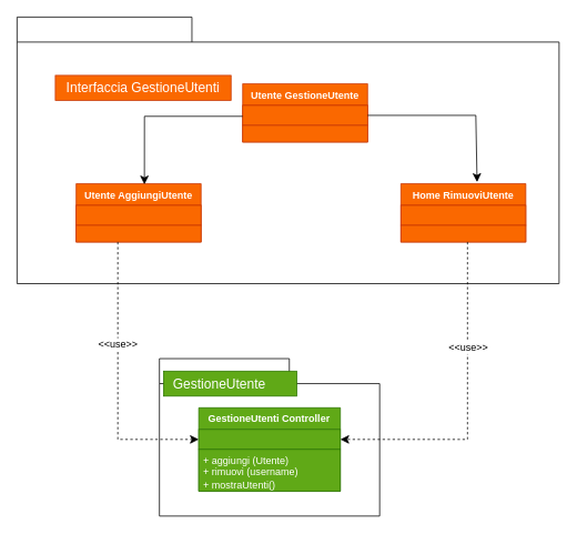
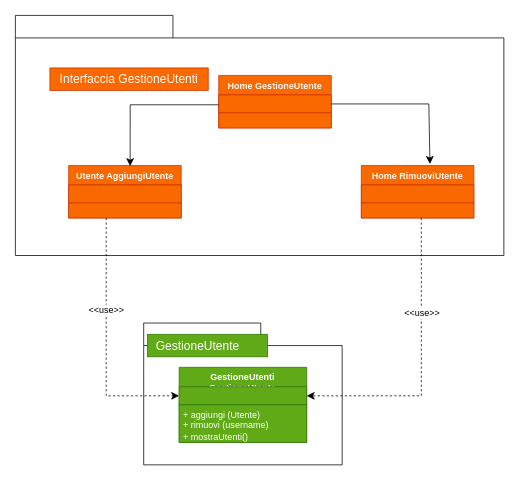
  <mxCell id="0" />
  <mxCell id="1" parent="0" />
  <mxCell id="2" value="" style="shape=folder;fontStyle=1;spacingTop=10;tabWidth=210;tabHeight=30;tabPosition=left;html=1;whiteSpace=wrap;" parent="1" vertex="1"><mxGeometry x="20" y="20" width="651" height="320" as="geometry" /></mxCell>
  <mxCell id="3" value="&lt;font color=&quot;#ffffff&quot;&gt;Interfaccia GestioneUtenti&lt;/font&gt;" style="text;strokeColor=#C73500;fillColor=#fa6800;html=1;align=center;verticalAlign=middle;whiteSpace=wrap;rounded=0;fontSize=16;fontColor=#000000;" parent="1" vertex="1"><mxGeometry x="66" y="90" width="211" height="30" as="geometry" /></mxCell>
  <mxCell id="4" style="edgeStyle=none;curved=1;rounded=0;orthogonalLoop=1;jettySize=auto;html=1;exitX=0.5;exitY=0;exitDx=0;exitDy=0;fontSize=12;startSize=8;endSize=8;" parent="1" edge="1"><mxGeometry relative="1" as="geometry"><mxPoint x="435" y="104" as="sourcePoint" /><mxPoint x="435" y="104" as="targetPoint" /></mxGeometry></mxCell>
  <mxCell id="5" value="" style="shape=folder;fontStyle=1;spacingTop=10;tabWidth=156;tabHeight=30;tabPosition=left;html=1;whiteSpace=wrap;" vertex="1" parent="1"><mxGeometry x="191" y="430" width="264.5" height="189" as="geometry" /></mxCell>
  <mxCell id="6" value="GestioneUtente&amp;nbsp;&amp;nbsp;&amp;nbsp;&amp;nbsp;&amp;nbsp;&amp;nbsp; " style="text;html=1;align=center;verticalAlign=middle;resizable=0;points=[];autosize=1;fontSize=16;fillColor=#60a917;fontColor=#ffffff;strokeColor=#2D7600;" vertex="1" parent="1"><mxGeometry x="196" y="445" width="160" height="30" as="geometry" /></mxCell>
  <mxCell id="7" value="&lt;font color=&quot;#ffffff&quot;&gt;Utente AggiungiUtente&lt;/font&gt;" style="swimlane;fontStyle=1;align=center;verticalAlign=top;childLayout=stackLayout;horizontal=1;startSize=26;horizontalStack=0;resizeParent=1;resizeParentMax=0;resizeLast=0;collapsible=1;marginBottom=0;whiteSpace=wrap;html=1;fillColor=#fa6800;fontColor=#000000;strokeColor=#C73500;" vertex="1" parent="1"><mxGeometry x="91" y="220" width="150" height="70" as="geometry" /></mxCell>
  <mxCell id="8" value="" style="text;strokeColor=#C73500;fillColor=#fa6800;align=left;verticalAlign=top;spacingLeft=4;spacingRight=4;overflow=hidden;rotatable=0;points=[[0,0.5],[1,0.5]];portConstraint=eastwest;whiteSpace=wrap;html=1;fontColor=#000000;" vertex="1" parent="7"><mxGeometry y="26" width="150" height="24" as="geometry" /></mxCell>
  <mxCell id="9" value="" style="line;strokeWidth=1;fillColor=#fa6800;align=left;verticalAlign=middle;spacingTop=-1;spacingLeft=3;spacingRight=3;rotatable=0;labelPosition=right;points=[];portConstraint=eastwest;strokeColor=#FF8000;fontColor=#000000;" vertex="1" parent="7"><mxGeometry y="50" width="150" as="geometry" /></mxCell>
  <mxCell id="10" value="&lt;div&gt;&lt;br&gt;&lt;/div&gt;&lt;div&gt;&lt;br&gt;&lt;/div&gt;" style="text;strokeColor=#C73500;fillColor=#fa6800;align=left;verticalAlign=top;spacingLeft=4;spacingRight=4;overflow=hidden;rotatable=0;points=[[0,0.5],[1,0.5]];portConstraint=eastwest;whiteSpace=wrap;html=1;fontColor=#000000;" vertex="1" parent="7"><mxGeometry y="50" width="150" height="20" as="geometry" /></mxCell>
  <mxCell id="11" value="&lt;font color=&quot;#ffffff&quot;&gt;Home RimuoviUtente&lt;/font&gt;" style="swimlane;fontStyle=1;align=center;verticalAlign=top;childLayout=stackLayout;horizontal=1;startSize=26;horizontalStack=0;resizeParent=1;resizeParentMax=0;resizeLast=0;collapsible=1;marginBottom=0;whiteSpace=wrap;html=1;fillColor=#fa6800;fontColor=#000000;strokeColor=#C73500;" vertex="1" parent="1"><mxGeometry x="481" y="220" width="150" height="70" as="geometry" /></mxCell>
  <mxCell id="12" value="" style="text;strokeColor=#C73500;fillColor=#fa6800;align=left;verticalAlign=top;spacingLeft=4;spacingRight=4;overflow=hidden;rotatable=0;points=[[0,0.5],[1,0.5]];portConstraint=eastwest;whiteSpace=wrap;html=1;fontColor=#000000;" vertex="1" parent="11"><mxGeometry y="26" width="150" height="24" as="geometry" /></mxCell>
  <mxCell id="13" value="" style="line;strokeWidth=1;fillColor=#fa6800;align=left;verticalAlign=middle;spacingTop=-1;spacingLeft=3;spacingRight=3;rotatable=0;labelPosition=right;points=[];portConstraint=eastwest;strokeColor=#FF8000;fontColor=#000000;" vertex="1" parent="11"><mxGeometry y="50" width="150" as="geometry" /></mxCell>
  <mxCell id="14" value="&lt;div&gt;&lt;br&gt;&lt;/div&gt;&lt;div&gt;&lt;br&gt;&lt;/div&gt;" style="text;strokeColor=#C73500;fillColor=#fa6800;align=left;verticalAlign=top;spacingLeft=4;spacingRight=4;overflow=hidden;rotatable=0;points=[[0,0.5],[1,0.5]];portConstraint=eastwest;whiteSpace=wrap;html=1;fontColor=#000000;" vertex="1" parent="11"><mxGeometry y="50" width="150" height="20" as="geometry" /></mxCell>
- <mxCell id="15" value="&lt;font color=&quot;#ffffff&quot;&gt;Utente GestioneUtente&lt;br&gt;&lt;/font&gt;" style="swimlane;fontStyle=1;align=center;verticalAlign=top;childLayout=stackLayout;horizontal=1;startSize=26;horizontalStack=0;resizeParent=1;resizeParentMax=0;resizeLast=0;collapsible=1;marginBottom=0;whiteSpace=wrap;html=1;fillColor=#fa6800;fontColor=#000000;strokeColor=#C73500;" vertex="1" parent="1"><mxGeometry x="291" y="100" width="150" height="70" as="geometry" /></mxCell>
+ <mxCell id="15" value="&lt;font color=&quot;#ffffff&quot;&gt;Home GestioneUtente&lt;br&gt;&lt;/font&gt;" style="swimlane;fontStyle=1;align=center;verticalAlign=top;childLayout=stackLayout;horizontal=1;startSize=26;horizontalStack=0;resizeParent=1;resizeParentMax=0;resizeLast=0;collapsible=1;marginBottom=0;whiteSpace=wrap;html=1;fillColor=#fa6800;fontColor=#000000;strokeColor=#C73500;" vertex="1" parent="1"><mxGeometry x="291" y="100" width="150" height="70" as="geometry" /></mxCell>
  <mxCell id="16" value="" style="text;strokeColor=#C73500;fillColor=#fa6800;align=left;verticalAlign=top;spacingLeft=4;spacingRight=4;overflow=hidden;rotatable=0;points=[[0,0.5],[1,0.5]];portConstraint=eastwest;whiteSpace=wrap;html=1;fontColor=#000000;" vertex="1" parent="15"><mxGeometry y="26" width="150" height="24" as="geometry" /></mxCell>
  <mxCell id="17" value="" style="line;strokeWidth=1;fillColor=#fa6800;align=left;verticalAlign=middle;spacingTop=-1;spacingLeft=3;spacingRight=3;rotatable=0;labelPosition=right;points=[];portConstraint=eastwest;strokeColor=#FF8000;fontColor=#000000;" vertex="1" parent="15"><mxGeometry y="50" width="150" as="geometry" /></mxCell>
  <mxCell id="18" value="&lt;div&gt;&lt;br&gt;&lt;/div&gt;&lt;div&gt;&lt;br&gt;&lt;/div&gt;" style="text;strokeColor=#C73500;fillColor=#fa6800;align=left;verticalAlign=top;spacingLeft=4;spacingRight=4;overflow=hidden;rotatable=0;points=[[0,0.5],[1,0.5]];portConstraint=eastwest;whiteSpace=wrap;html=1;fontColor=#000000;" vertex="1" parent="15"><mxGeometry y="50" width="150" height="20" as="geometry" /></mxCell>
- <mxCell id="19" value="&lt;font color=&quot;#ffffff&quot;&gt;GestioneUtenti Controller&lt;br&gt;&lt;/font&gt;" style="swimlane;fontStyle=1;align=center;verticalAlign=top;childLayout=stackLayout;horizontal=1;startSize=26;horizontalStack=0;resizeParent=1;resizeParentMax=0;resizeLast=0;collapsible=1;marginBottom=0;whiteSpace=wrap;html=1;fillColor=#60a917;fontColor=#ffffff;strokeColor=#2D7600;" vertex="1" parent="1"><mxGeometry x="238.25" y="489" width="170" height="100" as="geometry" /></mxCell>
+ <mxCell id="19" value="&lt;font color=&quot;#ffffff&quot;&gt;GestioneUtenti GestioneUtente&lt;br&gt;&lt;/font&gt;" style="swimlane;fontStyle=1;align=center;verticalAlign=top;childLayout=stackLayout;horizontal=1;startSize=26;horizontalStack=0;resizeParent=1;resizeParentMax=0;resizeLast=0;collapsible=1;marginBottom=0;whiteSpace=wrap;html=1;fillColor=#60a917;fontColor=#ffffff;strokeColor=#2D7600;" vertex="1" parent="1"><mxGeometry x="238.25" y="489" width="170" height="100" as="geometry" /></mxCell>
  <mxCell id="20" value="" style="text;strokeColor=#2D7600;fillColor=#60a917;align=left;verticalAlign=top;spacingLeft=4;spacingRight=4;overflow=hidden;rotatable=0;points=[[0,0.5],[1,0.5]];portConstraint=eastwest;whiteSpace=wrap;html=1;fontColor=#ffffff;" vertex="1" parent="19"><mxGeometry y="26" width="170" height="24" as="geometry" /></mxCell>
  <mxCell id="21" value="" style="line;strokeWidth=1;fillColor=#fa6800;align=left;verticalAlign=middle;spacingTop=-1;spacingLeft=3;spacingRight=3;rotatable=0;labelPosition=right;points=[];portConstraint=eastwest;strokeColor=#FF8000;fontColor=#000000;" vertex="1" parent="19"><mxGeometry y="50" width="170" as="geometry" /></mxCell>
  <mxCell id="22" value="&lt;div&gt;+ aggiungi (Utente)&lt;/div&gt;&lt;div&gt;+ rimuovi (username)&lt;/div&gt;&lt;div&gt;+ mostraUtenti()&lt;br&gt;&lt;/div&gt;" style="text;strokeColor=#2D7600;fillColor=#60a917;align=left;verticalAlign=top;spacingLeft=4;spacingRight=4;overflow=hidden;rotatable=0;points=[[0,0.5],[1,0.5]];portConstraint=eastwest;whiteSpace=wrap;html=1;fontColor=#ffffff;" vertex="1" parent="19"><mxGeometry y="50" width="170" height="50" as="geometry" /></mxCell>
  <mxCell id="23" style="edgeStyle=none;curved=0;rounded=0;orthogonalLoop=1;jettySize=auto;html=1;exitX=0.5;exitY=1;exitDx=0;exitDy=0;fontSize=12;startSize=8;endSize=8;entryX=0;entryY=0.25;entryDx=0;entryDy=0;dashed=1;strokeColor=none;" edge="1" parent="1" target="19"><mxGeometry relative="1" as="geometry"><mxPoint x="111" y="290" as="sourcePoint" /><mxPoint x="111" y="609" as="targetPoint" /><Array as="points"><mxPoint x="111" y="510" /></Array></mxGeometry></mxCell>
  <mxCell id="24" style="edgeStyle=none;curved=0;rounded=0;orthogonalLoop=1;jettySize=auto;html=1;exitX=0.5;exitY=1;exitDx=0;exitDy=0;fontSize=12;startSize=8;endSize=8;dashed=1;" edge="1" parent="1" target="20"><mxGeometry relative="1" as="geometry"><mxPoint x="141" y="290" as="sourcePoint" /><mxPoint x="141" y="670" as="targetPoint" /><Array as="points"><mxPoint x="141" y="527" /></Array></mxGeometry></mxCell>
  <mxCell id="25" value="&amp;lt;&amp;lt;use&amp;gt;&amp;gt;" style="edgeLabel;html=1;align=center;verticalAlign=middle;resizable=0;points=[];fontSize=12;" vertex="1" connectable="0" parent="24"><mxGeometry x="-0.272" y="-1" relative="1" as="geometry"><mxPoint as="offset" /></mxGeometry></mxCell>
  <mxCell id="26" style="edgeStyle=none;curved=0;rounded=0;orthogonalLoop=1;jettySize=auto;html=1;exitX=0.5;exitY=1;exitDx=0;exitDy=0;fontSize=12;startSize=8;endSize=8;dashed=1;entryX=1;entryY=0.5;entryDx=0;entryDy=0;" edge="1" parent="1" target="20"><mxGeometry relative="1" as="geometry"><mxPoint x="561" y="290" as="sourcePoint" /><mxPoint x="658" y="527" as="targetPoint" /><Array as="points"><mxPoint x="561" y="527" /></Array></mxGeometry></mxCell>
  <mxCell id="27" value="&amp;lt;&amp;lt;use&amp;gt;&amp;gt;" style="edgeLabel;html=1;align=center;verticalAlign=middle;resizable=0;points=[];fontSize=12;" vertex="1" connectable="0" parent="26"><mxGeometry x="-0.353" relative="1" as="geometry"><mxPoint as="offset" /></mxGeometry></mxCell>
  <mxCell id="28" style="edgeStyle=none;curved=0;rounded=0;orthogonalLoop=1;jettySize=auto;html=1;exitX=1;exitY=0.5;exitDx=0;exitDy=0;fontSize=12;startSize=8;endSize=8;entryX=0.61;entryY=-0.028;entryDx=0;entryDy=0;entryPerimeter=0;" edge="1" parent="1" source="16" target="11"><mxGeometry relative="1" as="geometry"><mxPoint x="671" y="370" as="targetPoint" /><Array as="points"><mxPoint x="571" y="138" /></Array></mxGeometry></mxCell>
  <mxCell id="29" style="edgeStyle=none;curved=0;rounded=0;orthogonalLoop=1;jettySize=auto;html=1;fontSize=12;startSize=8;endSize=8;entryX=0.613;entryY=0.025;entryDx=0;entryDy=0;entryPerimeter=0;" edge="1" parent="1"><mxGeometry relative="1" as="geometry"><mxPoint x="291" y="139.13" as="sourcePoint" /><mxPoint x="172.95" y="220.88" as="targetPoint" /><Array as="points"><mxPoint x="173" y="139.13" /></Array></mxGeometry></mxCell>
